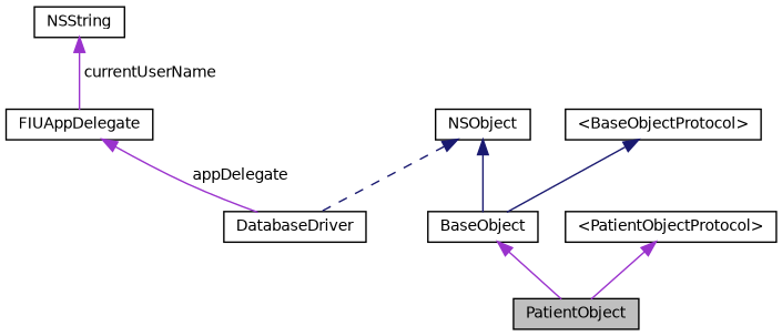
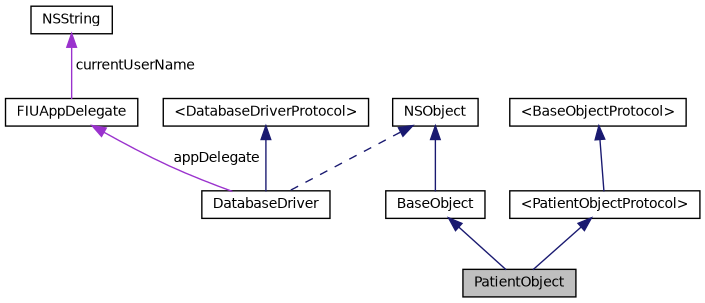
  digraph {
    node [color=black fillcolor=white fontname=Helvetica fontsize=10 shape=record style=filled]
    edge [color=midnightblue dir=back fontname=Helvetica fontsize=10 labelfontname=Helvetica labelfontsize=10 style=solid]
    n1 [fillcolor=grey75 fontcolor=black height=0.2 label=PatientObject width=0.4]
    n2 [height=0.2 label=BaseObject width=0.4]
    n3 [height=0.2 label=DatabaseDriver width=0.4]
    n4 [height=0.2 label=NSObject width=0.4]
+   n5 [height=0.2 label="\<DatabaseDriverProtocol\>" width=0.4]
    n6 [height=0.2 label=FIUAppDelegate width=0.4]
    n7 [height=0.2 label=NSString width=0.4]
    n8 [height=0.2 label="\<BaseObjectProtocol\>" width=0.4]
    n9 [height=0.2 label="\<PatientObjectProtocol\>" width=0.4]
-   n2 -> n1 [color=darkorchid3]
+   n2 -> n1
    n4 -> n2
    n4 -> n3 [style=dashed]
+   n5 -> n3
    n6 -> n3 [color=darkorchid3 label=" appDelegate"]
    n7 -> n6 [color=darkorchid3 label=" currentUserName"]
-   n8 -> n2
-   n9 -> n1 [color=darkorchid3]
+   n8 -> n9
+   n9 -> n1
  }
